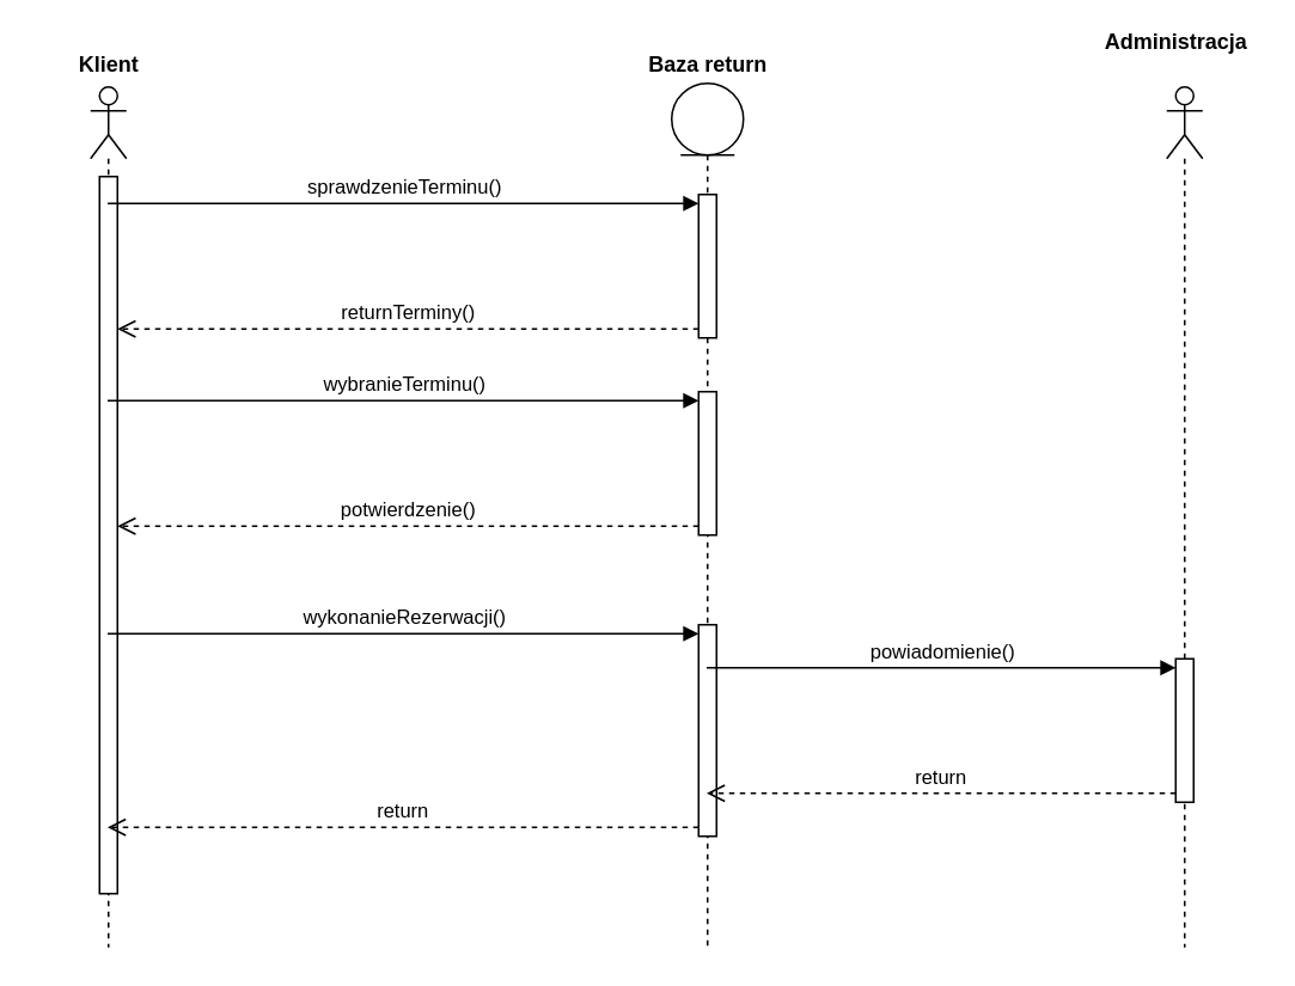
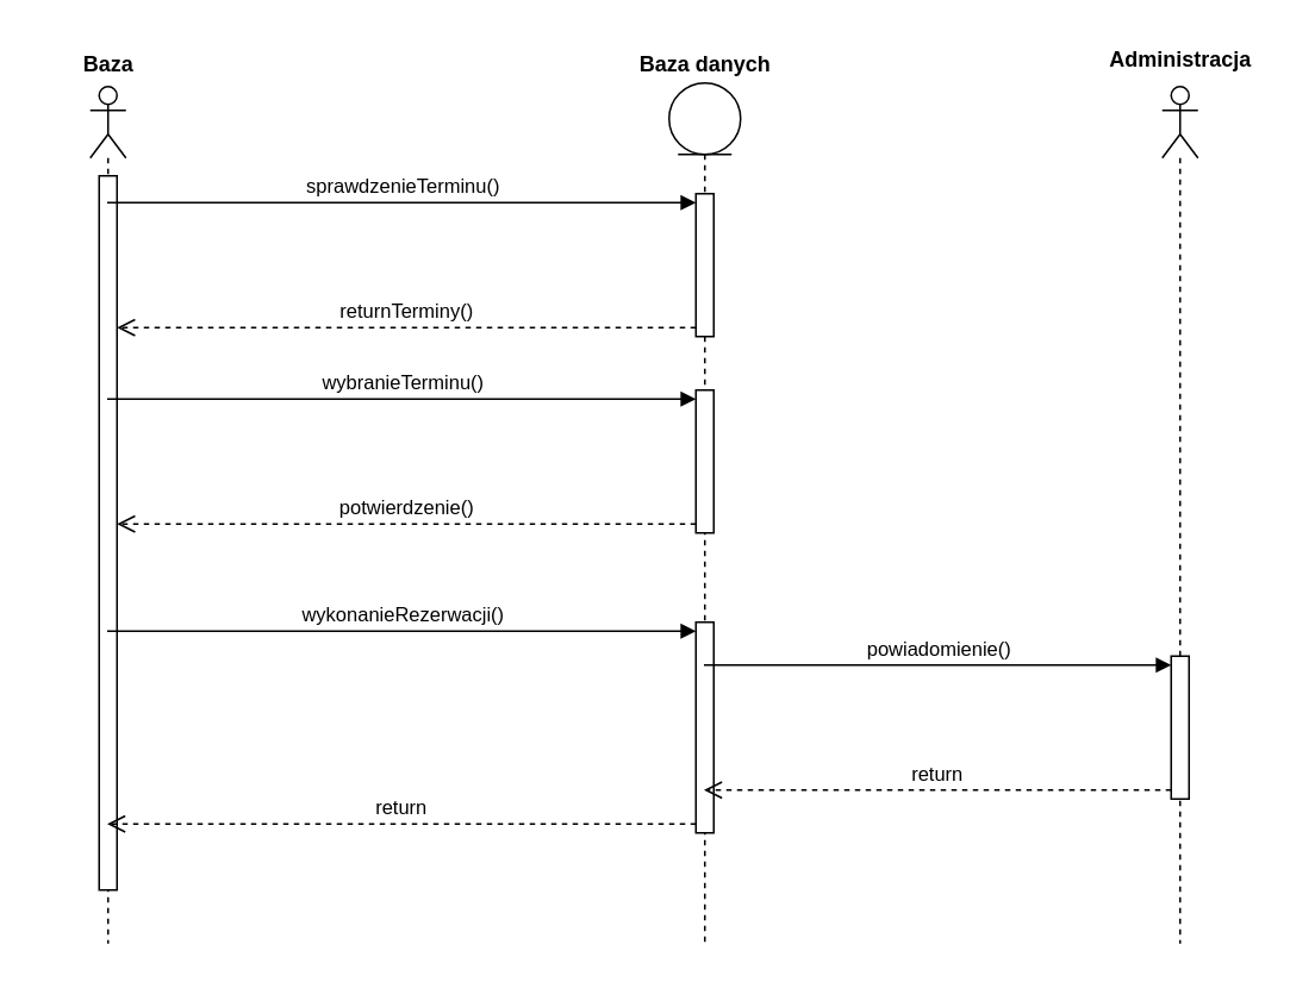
  <mxCell id="0" />
  <mxCell id="1" parent="0" />
  <mxCell id="2" value="" style="shape=umlLifeline;perimeter=lifelinePerimeter;whiteSpace=wrap;html=1;container=1;dropTarget=0;collapsible=0;recursiveResize=0;outlineConnect=0;portConstraint=eastwest;newEdgeStyle={&quot;curved&quot;:0,&quot;rounded&quot;:0};participant=umlActor;" parent="1" vertex="1"><mxGeometry x="50" y="48" width="20" height="480" as="geometry" /></mxCell>
  <mxCell id="3" value="" style="html=1;points=[[0,0,0,0,5],[0,1,0,0,-5],[1,0,0,0,5],[1,1,0,0,-5]];perimeter=orthogonalPerimeter;outlineConnect=0;targetShapes=umlLifeline;portConstraint=eastwest;newEdgeStyle={&quot;curved&quot;:0,&quot;rounded&quot;:0};" parent="2" vertex="1"><mxGeometry x="5" y="50" width="10" height="400" as="geometry" /></mxCell>
  <mxCell id="4" value="" style="shape=umlLifeline;perimeter=lifelinePerimeter;whiteSpace=wrap;html=1;container=1;dropTarget=0;collapsible=0;recursiveResize=0;outlineConnect=0;portConstraint=eastwest;newEdgeStyle={&quot;curved&quot;:0,&quot;rounded&quot;:0};participant=umlEntity;" parent="1" vertex="1"><mxGeometry x="374" y="46" width="40" height="482" as="geometry" /></mxCell>
  <mxCell id="5" value="" style="html=1;points=[[0,0,0,0,5],[0,1,0,0,-5],[1,0,0,0,5],[1,1,0,0,-5]];perimeter=orthogonalPerimeter;outlineConnect=0;targetShapes=umlLifeline;portConstraint=eastwest;newEdgeStyle={&quot;curved&quot;:0,&quot;rounded&quot;:0};" parent="4" vertex="1"><mxGeometry x="15" y="62" width="10" height="80" as="geometry" /></mxCell>
  <mxCell id="6" value="" style="html=1;points=[[0,0,0,0,5],[0,1,0,0,-5],[1,0,0,0,5],[1,1,0,0,-5]];perimeter=orthogonalPerimeter;outlineConnect=0;targetShapes=umlLifeline;portConstraint=eastwest;newEdgeStyle={&quot;curved&quot;:0,&quot;rounded&quot;:0};" parent="4" vertex="1"><mxGeometry x="15" y="172" width="10" height="80" as="geometry" /></mxCell>
  <mxCell id="7" value="" style="html=1;points=[[0,0,0,0,5],[0,1,0,0,-5],[1,0,0,0,5],[1,1,0,0,-5]];perimeter=orthogonalPerimeter;outlineConnect=0;targetShapes=umlLifeline;portConstraint=eastwest;newEdgeStyle={&quot;curved&quot;:0,&quot;rounded&quot;:0};" parent="4" vertex="1"><mxGeometry x="15" y="302" width="10" height="118" as="geometry" /></mxCell>
- <mxCell id="8" value="Klient" style="text;align=center;fontStyle=1;verticalAlign=middle;spacingLeft=3;spacingRight=3;strokeColor=none;rotatable=0;points=[[0,0.5],[1,0.5]];portConstraint=eastwest;html=1;" parent="1" vertex="1"><mxGeometry x="20" y="23" width="80" height="26" as="geometry" /></mxCell>
- <mxCell id="9" value="Baza return" style="text;align=center;fontStyle=1;verticalAlign=middle;spacingLeft=3;spacingRight=3;strokeColor=none;rotatable=0;points=[[0,0.5],[1,0.5]];portConstraint=eastwest;html=1;" parent="1" vertex="1"><mxGeometry x="354" y="23" width="80" height="26" as="geometry" /></mxCell>
+ <mxCell id="8" value="Baza" style="text;align=center;fontStyle=1;verticalAlign=middle;spacingLeft=3;spacingRight=3;strokeColor=none;rotatable=0;points=[[0,0.5],[1,0.5]];portConstraint=eastwest;html=1;" parent="1" vertex="1"><mxGeometry x="20" y="23" width="80" height="26" as="geometry" /></mxCell>
+ <mxCell id="9" value="Baza danych" style="text;align=center;fontStyle=1;verticalAlign=middle;spacingLeft=3;spacingRight=3;strokeColor=none;rotatable=0;points=[[0,0.5],[1,0.5]];portConstraint=eastwest;html=1;" parent="1" vertex="1"><mxGeometry x="354" y="23" width="80" height="26" as="geometry" /></mxCell>
  <mxCell id="10" value="sprawdzenieTerminu()" style="html=1;verticalAlign=bottom;endArrow=block;curved=0;rounded=0;entryX=0;entryY=0;entryDx=0;entryDy=5;" parent="1" source="2" target="5" edge="1"><mxGeometry relative="1" as="geometry"><mxPoint x="625" y="113" as="sourcePoint" /></mxGeometry></mxCell>
  <mxCell id="11" value="returnTerminy()" style="html=1;verticalAlign=bottom;endArrow=open;dashed=1;endSize=8;curved=0;rounded=0;exitX=0;exitY=1;exitDx=0;exitDy=-5;" parent="1" source="5" target="3" edge="1"><mxGeometry relative="1" as="geometry"><mxPoint x="625" y="183" as="targetPoint" /></mxGeometry></mxCell>
  <mxCell id="12" value="wybranieTerminu()" style="html=1;verticalAlign=bottom;endArrow=block;curved=0;rounded=0;entryX=0;entryY=0;entryDx=0;entryDy=5;" parent="1" source="2" target="6" edge="1"><mxGeometry relative="1" as="geometry"><mxPoint x="625" y="223" as="sourcePoint" /></mxGeometry></mxCell>
  <mxCell id="13" value="potwierdzenie()" style="html=1;verticalAlign=bottom;endArrow=open;dashed=1;endSize=8;curved=0;rounded=0;exitX=0;exitY=1;exitDx=0;exitDy=-5;" parent="1" source="6" target="3" edge="1"><mxGeometry relative="1" as="geometry"><mxPoint x="625" y="293" as="targetPoint" /></mxGeometry></mxCell>
  <mxCell id="14" value="" style="shape=umlLifeline;perimeter=lifelinePerimeter;whiteSpace=wrap;html=1;container=1;dropTarget=0;collapsible=0;recursiveResize=0;outlineConnect=0;portConstraint=eastwest;newEdgeStyle={&quot;curved&quot;:0,&quot;rounded&quot;:0};participant=umlActor;" parent="1" vertex="1"><mxGeometry x="650" y="48" width="20" height="480" as="geometry" /></mxCell>
  <mxCell id="15" value="" style="html=1;points=[[0,0,0,0,5],[0,1,0,0,-5],[1,0,0,0,5],[1,1,0,0,-5]];perimeter=orthogonalPerimeter;outlineConnect=0;targetShapes=umlLifeline;portConstraint=eastwest;newEdgeStyle={&quot;curved&quot;:0,&quot;rounded&quot;:0};" parent="14" vertex="1"><mxGeometry x="5" y="319" width="10" height="80" as="geometry" /></mxCell>
- <mxCell id="16" value="Administracja" style="text;align=center;fontStyle=1;verticalAlign=middle;spacingLeft=3;spacingRight=3;strokeColor=none;rotatable=0;points=[[0,0.5],[1,0.5]];portConstraint=eastwest;html=1;" parent="1" vertex="1"><mxGeometry x="615" y="10" width="80" height="26" as="geometry" /></mxCell>
+ <mxCell id="16" value="Administracja" style="text;align=center;fontStyle=1;verticalAlign=middle;spacingLeft=3;spacingRight=3;strokeColor=none;rotatable=0;points=[[0,0.5],[1,0.5]];portConstraint=eastwest;html=1;" parent="1" vertex="1"><mxGeometry x="620" y="20" width="80" height="26" as="geometry" /></mxCell>
  <mxCell id="17" value="wykonanieRezerwacji()" style="html=1;verticalAlign=bottom;endArrow=block;curved=0;rounded=0;entryX=0;entryY=0;entryDx=0;entryDy=5;" parent="1" source="2" target="7" edge="1"><mxGeometry relative="1" as="geometry"><mxPoint x="319" y="353" as="sourcePoint" /></mxGeometry></mxCell>
  <mxCell id="18" value="return" style="html=1;verticalAlign=bottom;endArrow=open;dashed=1;endSize=8;curved=0;rounded=0;exitX=0;exitY=1;exitDx=0;exitDy=-5;" parent="1" source="7" target="2" edge="1"><mxGeometry relative="1" as="geometry"><mxPoint x="319" y="423" as="targetPoint" /></mxGeometry></mxCell>
  <mxCell id="19" value="powiadomienie()" style="html=1;verticalAlign=bottom;endArrow=block;curved=0;rounded=0;entryX=0;entryY=0;entryDx=0;entryDy=5;" parent="1" source="4" target="15" edge="1"><mxGeometry relative="1" as="geometry"><mxPoint x="585" y="372" as="sourcePoint" /></mxGeometry></mxCell>
  <mxCell id="20" value="return" style="html=1;verticalAlign=bottom;endArrow=open;dashed=1;endSize=8;curved=0;rounded=0;exitX=0;exitY=1;exitDx=0;exitDy=-5;" parent="1" source="15" target="4" edge="1"><mxGeometry relative="1" as="geometry"><mxPoint x="585" y="442" as="targetPoint" /></mxGeometry></mxCell>
